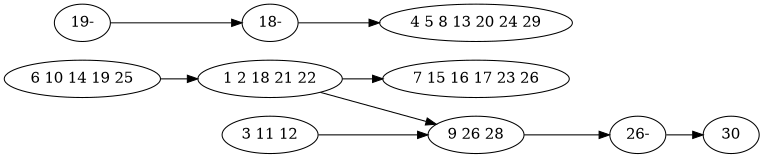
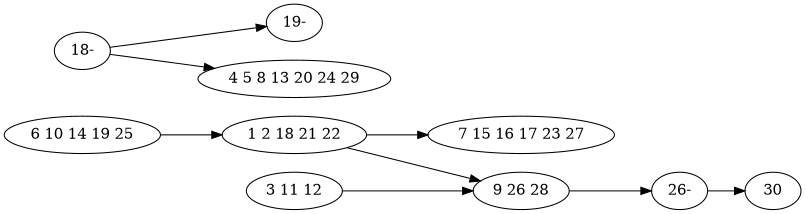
  digraph {
    rankdir=LR
    n1 [label="6 10 14 19 25"]
    n2 [label="1 2 18 21 22"]
-   n3 [label="7 15 16 17 23 26"]
+   n3 [label="7 15 16 17 23 27"]
    n4 [label="9 26 28"]
    n5 [label="26-"]
    n6 [label="19-"]
    n7 [label="18-"]
    n8 [label=30]
    n9 [label="3 11 12"]
    n10 [label="4 5 8 13 20 24 29"]
    n1 -> n2
    n2 -> n3
    n2 -> n4
    n4 -> n5
    n5 -> n8
-   n6 -> n7
+   n7 -> n6
    n7 -> n10
    n9 -> n4
  }
